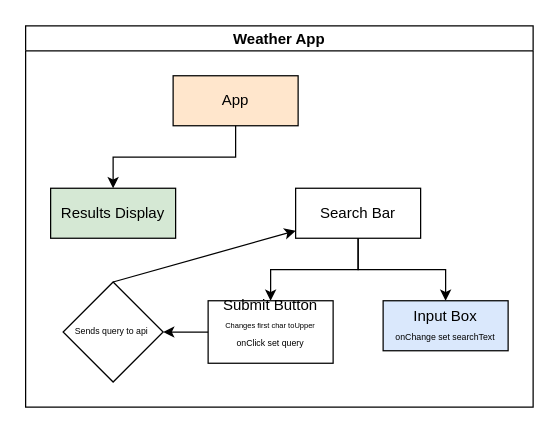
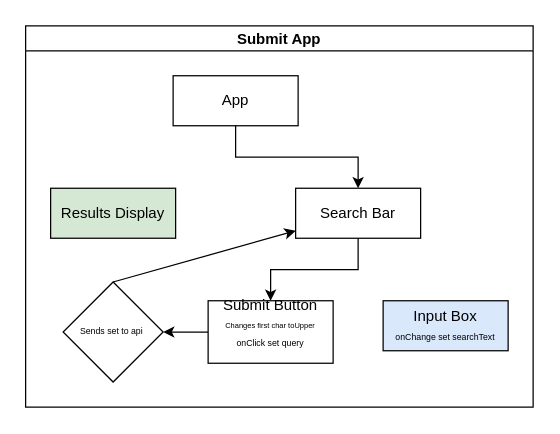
  <mxCell id="0" />
  <mxCell id="1" parent="0" />
- <mxCell id="2" value="Weather App" style="swimlane;startSize=20;horizontal=1;childLayout=treeLayout;horizontalTree=0;resizable=0;containerType=tree;" vertex="1" parent="1"><mxGeometry x="20" y="20" width="406" height="305" as="geometry" /></mxCell>
- <mxCell id="3" value="App" style="whiteSpace=wrap;html=1;fillColor=#ffe6cc;" vertex="1" parent="2"><mxGeometry x="118" y="40" width="100" height="40" as="geometry" /></mxCell>
+ <mxCell id="2" value="Submit App" style="swimlane;startSize=20;horizontal=1;childLayout=treeLayout;horizontalTree=0;resizable=0;containerType=tree;" vertex="1" parent="1"><mxGeometry x="20" y="20" width="406" height="305" as="geometry" /></mxCell>
+ <mxCell id="3" value="App" style="whiteSpace=wrap;html=1;" vertex="1" parent="2"><mxGeometry x="118" y="40" width="100" height="40" as="geometry" /></mxCell>
  <mxCell id="4" value="Search Bar" style="whiteSpace=wrap;html=1;" vertex="1" parent="2"><mxGeometry x="216" y="130" width="100" height="40" as="geometry" /></mxCell>
+ <mxCell id="5" value="" style="edgeStyle=elbowEdgeStyle;elbow=vertical;html=1;rounded=0;" edge="1" parent="2" source="3" target="4"><mxGeometry relative="1" as="geometry" /></mxCell>
  <mxCell id="6" value="Results Display" style="whiteSpace=wrap;html=1;fillColor=#d5e8d4;" vertex="1" parent="2"><mxGeometry x="20" y="130" width="100" height="40" as="geometry" /></mxCell>
- <mxCell id="7" value="" style="edgeStyle=elbowEdgeStyle;elbow=vertical;html=1;rounded=0;" edge="1" parent="2" source="3" target="6"><mxGeometry relative="1" as="geometry" /></mxCell>
- <mxCell id="8" value="" style="edgeStyle=elbowEdgeStyle;elbow=vertical;html=1;rounded=0;" edge="1" target="9" source="4" parent="2"><mxGeometry relative="1" as="geometry"><mxPoint x="370" y="280" as="sourcePoint" /></mxGeometry></mxCell>
  <mxCell id="9" value="Input Box&lt;br&gt;&lt;font style=&quot;font-size: 7px&quot;&gt;onChange set searchText&lt;/font&gt;" style="whiteSpace=wrap;html=1;fillColor=#dae8fc;" vertex="1" parent="2"><mxGeometry x="286" y="220" width="100" height="40" as="geometry" /></mxCell>
  <mxCell id="10" value="" style="edgeStyle=elbowEdgeStyle;elbow=vertical;html=1;rounded=0;" edge="1" target="11" source="4" parent="2"><mxGeometry relative="1" as="geometry"><mxPoint x="300" y="370" as="sourcePoint" /></mxGeometry></mxCell>
  <mxCell id="11" value="Submit Button&lt;br&gt;&lt;font style=&quot;font-size: 6px&quot;&gt;Changes first char toUpper&lt;/font&gt;&lt;br&gt;&lt;font style=&quot;font-size: 7px&quot;&gt;onClick set query&lt;br&gt;&lt;br&gt;&lt;/font&gt;" style="whiteSpace=wrap;html=1;" vertex="1" parent="2"><mxGeometry x="146" y="220" width="100" height="50" as="geometry" /></mxCell>
  <mxCell id="12" style="edgeStyle=none;html=1;exitX=0.5;exitY=0;exitDx=0;exitDy=0;fontSize=7;" edge="1" parent="2" source="13" target="4"><mxGeometry relative="1" as="geometry" /></mxCell>
- <mxCell id="13" value="&lt;span&gt;Sends query to api&amp;nbsp;&lt;/span&gt;" style="rhombus;whiteSpace=wrap;html=1;fontSize=7;" vertex="1" parent="2"><mxGeometry x="30" y="205" width="80" height="80" as="geometry" /></mxCell>
+ <mxCell id="13" value="&lt;span&gt;Sends set to api&amp;nbsp;&lt;/span&gt;" style="rhombus;whiteSpace=wrap;html=1;fontSize=7;" vertex="1" parent="2"><mxGeometry x="30" y="205" width="80" height="80" as="geometry" /></mxCell>
  <mxCell id="14" value="" style="endArrow=classic;html=1;fontSize=7;entryX=1;entryY=0.5;entryDx=0;entryDy=0;exitX=0;exitY=0.5;exitDx=0;exitDy=0;" edge="1" parent="2" source="11" target="13"><mxGeometry width="50" height="50" relative="1" as="geometry"><mxPoint x="170" y="300" as="sourcePoint" /><mxPoint x="220" y="250" as="targetPoint" /></mxGeometry></mxCell>
